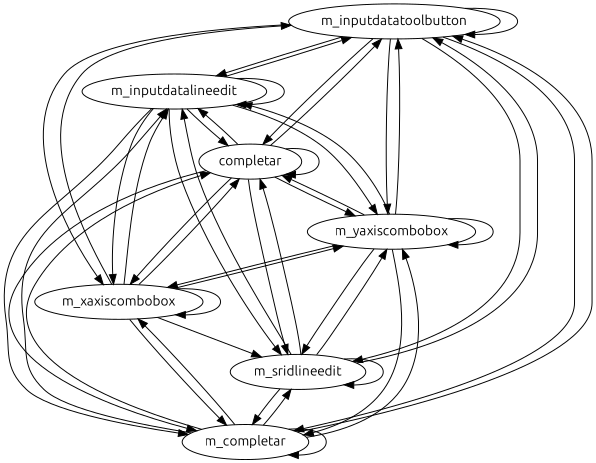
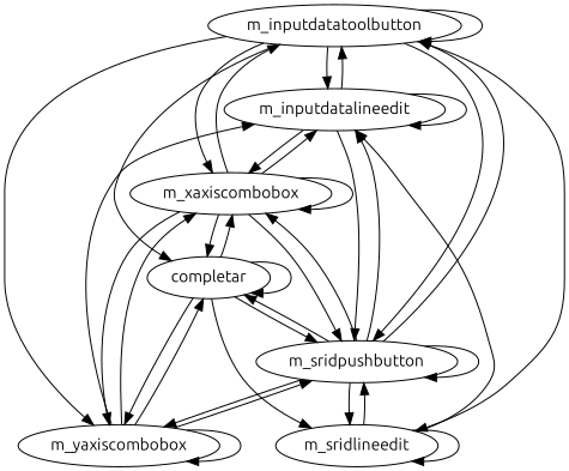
  strict digraph {
    fontname=Ubuntu
    node [fontname=Ubuntu]
    edge [fontname=Ubuntu]
    m_inputdatatoolbutton
    m_inputdatalineedit
-   m_sridpushbutton [label=m_completar]
+   m_sridpushbutton
    m_sridlineedit
    m_xaxiscombobox
    m_yaxiscombobox
    completar
    m_inputdatatoolbutton -> m_inputdatatoolbutton
    m_inputdatatoolbutton -> m_inputdatalineedit
    m_inputdatatoolbutton -> m_sridpushbutton
    m_inputdatatoolbutton -> m_sridlineedit
    m_inputdatatoolbutton -> m_xaxiscombobox
    m_inputdatatoolbutton -> m_yaxiscombobox
    m_inputdatatoolbutton -> completar
    m_inputdatalineedit -> m_inputdatatoolbutton
    m_inputdatalineedit -> m_inputdatalineedit
    m_inputdatalineedit -> m_sridpushbutton
-   m_inputdatalineedit -> m_sridlineedit
    m_inputdatalineedit -> m_xaxiscombobox
-   m_inputdatalineedit -> m_yaxiscombobox
-   m_inputdatalineedit -> completar
    m_sridpushbutton -> m_inputdatatoolbutton
    m_sridpushbutton -> m_inputdatalineedit
    m_sridpushbutton -> m_sridpushbutton
    m_sridpushbutton -> m_sridlineedit
    m_sridpushbutton -> m_xaxiscombobox
    m_sridpushbutton -> m_yaxiscombobox
    m_sridpushbutton -> completar
-   m_sridlineedit -> m_inputdatatoolbutton
    m_sridlineedit -> m_inputdatalineedit
    m_sridlineedit -> m_sridpushbutton
    m_sridlineedit -> m_sridlineedit
-   m_sridlineedit -> m_yaxiscombobox
-   m_sridlineedit -> completar
    m_xaxiscombobox -> m_inputdatatoolbutton
    m_xaxiscombobox -> m_inputdatalineedit
    m_xaxiscombobox -> m_sridpushbutton
-   m_xaxiscombobox -> m_sridlineedit
    m_xaxiscombobox -> m_xaxiscombobox
    m_xaxiscombobox -> m_yaxiscombobox
    m_xaxiscombobox -> completar
-   m_yaxiscombobox -> m_inputdatatoolbutton
    m_yaxiscombobox -> m_inputdatalineedit
    m_yaxiscombobox -> m_sridpushbutton
-   m_yaxiscombobox -> m_sridlineedit
    m_yaxiscombobox -> m_xaxiscombobox
    m_yaxiscombobox -> m_yaxiscombobox
    m_yaxiscombobox -> completar
-   completar -> m_inputdatatoolbutton
-   completar -> m_inputdatalineedit
    completar -> m_sridpushbutton
    completar -> m_sridlineedit
    completar -> m_xaxiscombobox
    completar -> m_yaxiscombobox
    completar -> completar
  }
